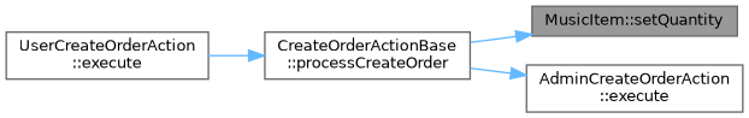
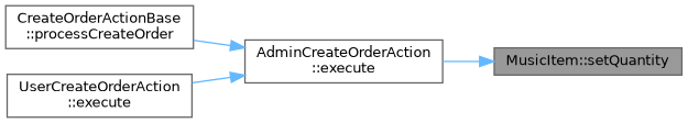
  digraph {
    rankdir=RL
    node [color=grey40 fillcolor=white fontname=Helvetica fontsize=10 shape=box style=filled]
    edge [color=steelblue1 dir=back fontname=Helvetica fontsize=10 labelfontname=Helvetica labelfontsize=10 style=solid]
    n1 [color=gray40 fillcolor=grey60 fontcolor=black height=0.2 label="MusicItem::setQuantity" width=0.4]
    n2 [height=0.2 label="CreateOrderActionBase\l::processCreateOrder" width=0.4]
    n3 [height=0.2 label="UserCreateOrderAction\l::execute" width=0.4]
    n4 [height=0.2 label="AdminCreateOrderAction\l::execute" width=0.4]
-   n1 -> n2
-   n2 -> n3
+   n1 -> n4
+   n4 -> n3
    n4 -> n2
  }
